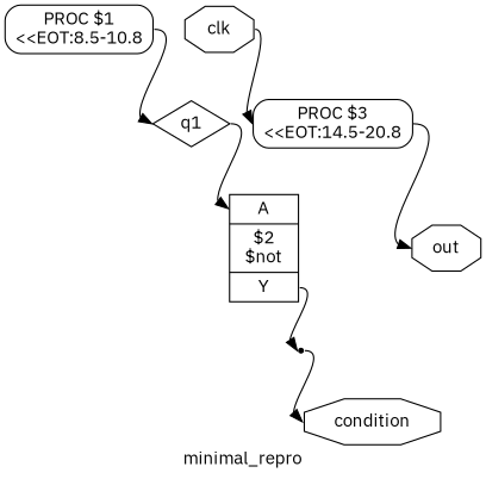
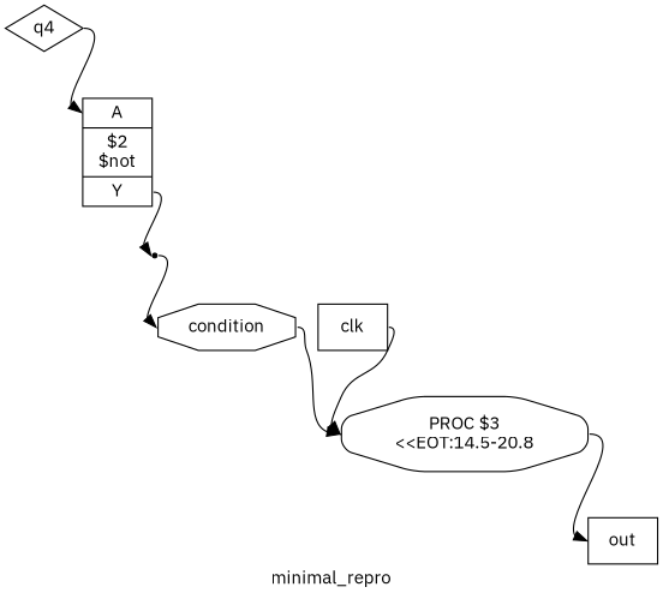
  digraph {
    fontname="IBM Plex Sans"
    label=minimal_repro
    rankdir=TB
    remincross=true
    node [fontname="IBM Plex Sans" shape=octagon]
    edge [color=black fontcolor=black fontname="IBM Plex Sans" headport=w tailport=e]
-   n1 [color=black fontcolor=black label=q1 shape=diamond]
+   n1 [color=black fontcolor=black label=q4 shape=diamond]
    n2 [label="{{<p9> A}|$2\n$not|{<p10> Y}}" shape=record]
    x3 [shape=point]
    n4 [color=black fontcolor=black label=condition]
-   n5 [label="PROC $3\n<<EOT:14.5-20.8" shape=box style=rounded]
-   n6 [color=black fontcolor=black label=out]
-   n7 [color=black fontcolor=black label=clk]
-   n8 [label="PROC $1\n<<EOT:8.5-10.8" shape=box style=rounded]
+   n5 [label="PROC $3\n<<EOT:14.5-20.8" style=rounded]
+   n6 [color=black fontcolor=black label=out shape=box]
+   n7 [color=black fontcolor=black label=clk shape=box]
    n1 -> n2 [headport="p9:w"]
    n2 -> x3 [tailport="p10:e"]
    x3 -> n4
+   n4 -> n5
    n5 -> n6
    n7 -> n5
-   n8 -> n1
  }
